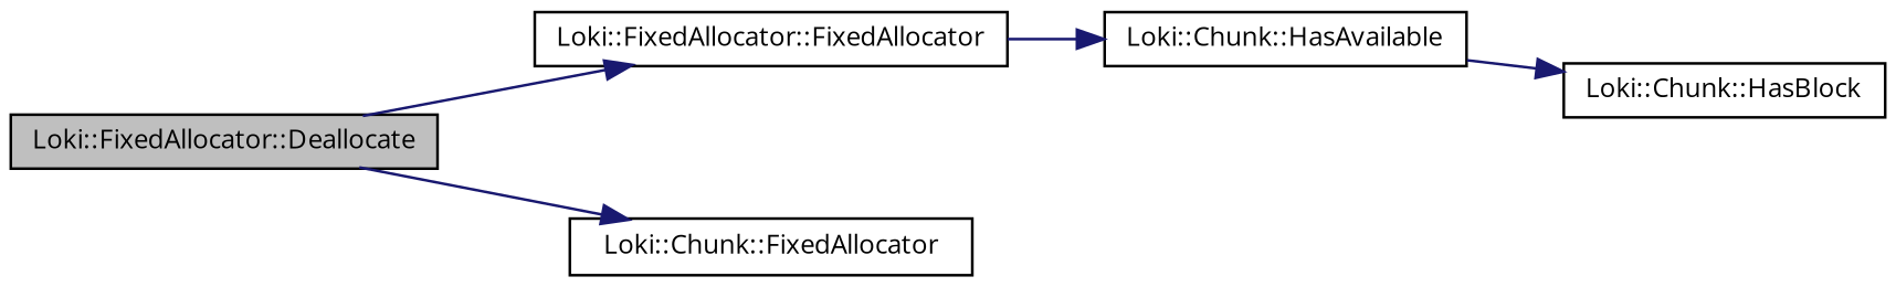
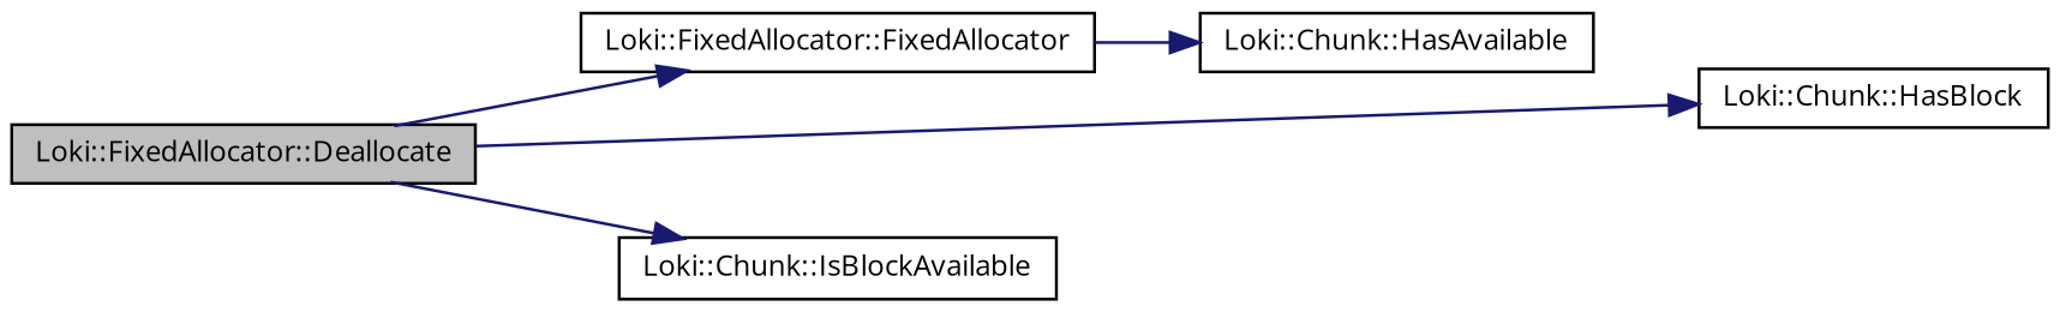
  digraph {
    fontname="Open Sans"
    rankdir=LR
    node [color=black fontname="Open Sans" fontsize=10 shape=record]
    edge [color=midnightblue fontname="Open Sans" fontsize=10 labelfontname=FreeSans labelfontsize=10 style=solid]
    n1 [fillcolor=grey75 fontcolor=black height=0.2 label="Loki::FixedAllocator::Deallocate" style=filled width=0.4]
    n2 [height=0.2 label="Loki::FixedAllocator::FixedAllocator" width=0.4]
    n3 [height=0.2 label="Loki::Chunk::HasBlock" width=0.4]
-   n4 [height=0.2 label="Loki::Chunk::FixedAllocator" width=0.4]
+   n4 [height=0.2 label="Loki::Chunk::IsBlockAvailable" width=0.4]
    n5 [height=0.2 label="Loki::Chunk::HasAvailable" width=0.4]
    n1 -> n2
-   n5 -> n3
+   n1 -> n3
    n1 -> n4
    n2 -> n5
  }
